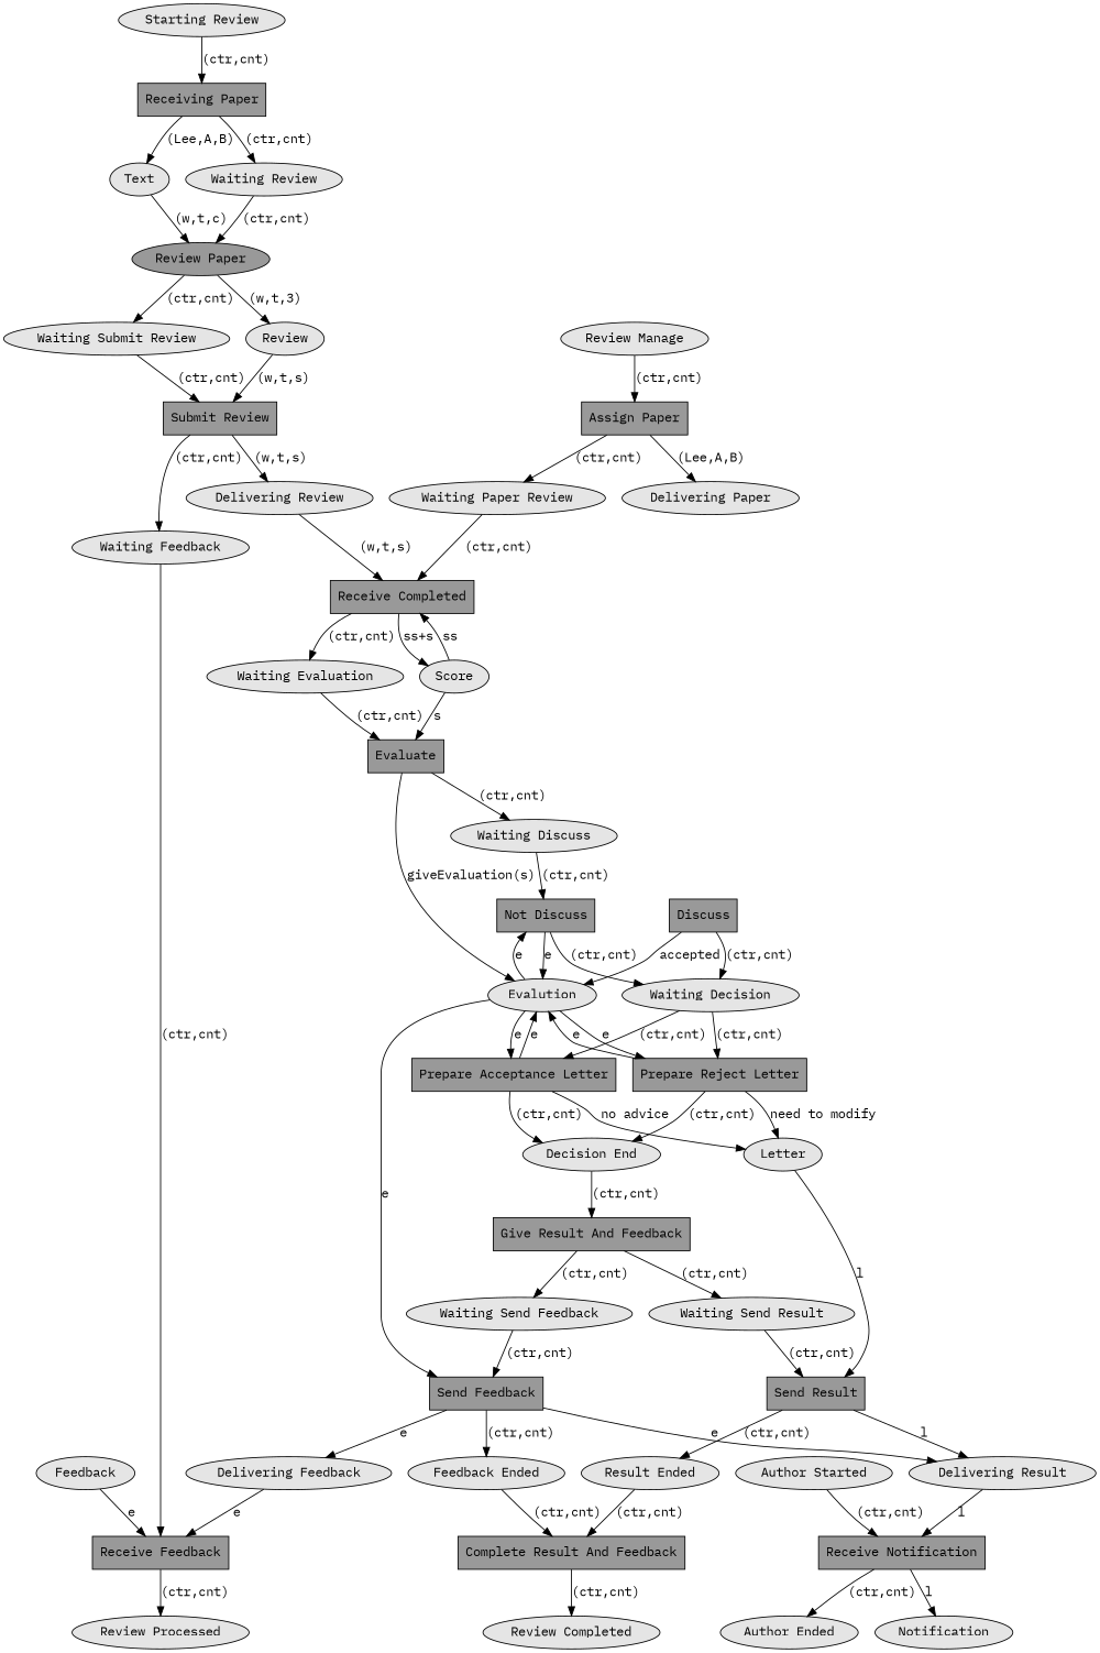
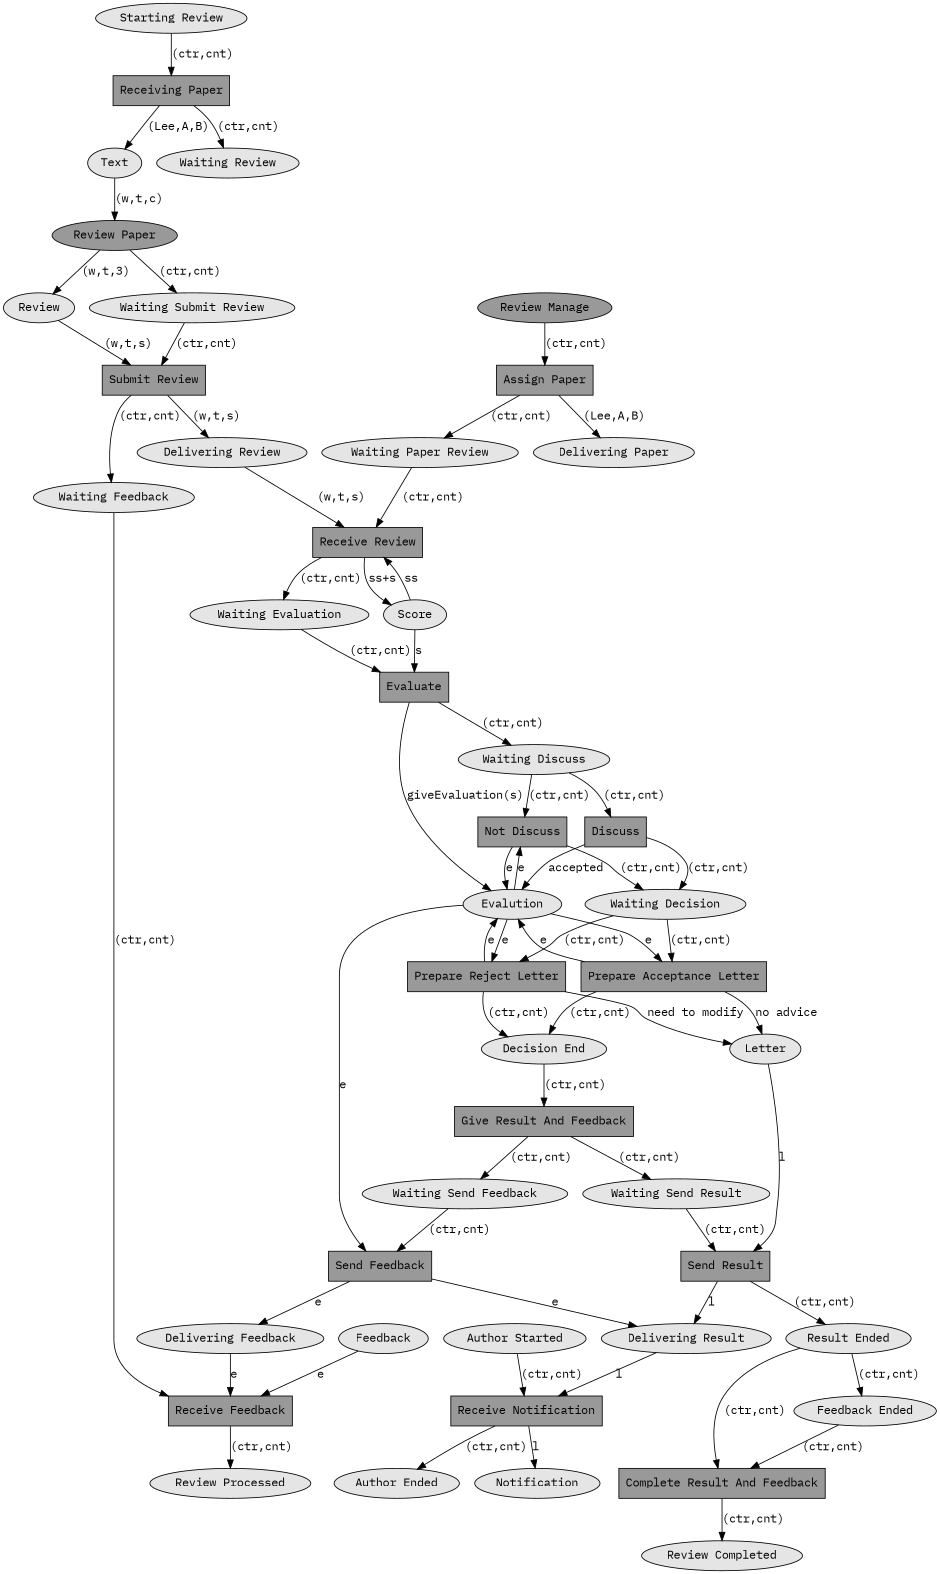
  digraph {
    fontname="IBM Plex Mono"
    node [fillcolor=gray90 fontname="IBM Plex Mono" shape=ellipse style=filled]
    edge [fontname="IBM Plex Mono"]
    n1 [label="Waiting Paper Review"]
-   n2 [fillcolor=grey60 label="Receive Completed" shape=box]
+   n2 [fillcolor=grey60 label="Receive Review" shape=box]
    n3 [label="Waiting Evaluation"]
    n4 [label=Score]
    n5 [fillcolor=grey60 label=Evaluate shape=box]
    n6 [label="Waiting Discuss"]
    n7 [label=Evalution]
    n8 [label="Starting Review"]
    n9 [fillcolor=grey60 label="Receiving Paper" shape=box]
    n10 [label=Text]
    n11 [label="Waiting Review"]
    n12 [label="Delivering Paper"]
    n13 [fillcolor=grey60 label="Review Paper"]
    n14 [label=Review]
    n15 [label="Waiting Submit Review"]
    n16 [label="Delivering Review"]
    n17 [label="Waiting Feedback"]
    n18 [fillcolor=grey60 label="Receive Feedback" shape=box]
    n19 [label="Review Processed"]
    n20 [label="Delivering Feedback"]
    n21 [fillcolor=grey60 label="Submit Review" shape=box]
    n22 [label=Letter]
    n23 [fillcolor=grey60 label="Send Result" shape=box]
    n24 [label="Delivering Result"]
    n25 [label="Result Ended"]
    n26 [label="Decision End"]
    n27 [fillcolor=grey60 label="Give Result And Feedback" shape=box]
    n28 [label="Waiting Send Feedback"]
    n29 [label="Waiting Send Result"]
-   n30 [label="Review Manage"]
+   n30 [fillcolor=grey60 label="Review Manage"]
    n31 [fillcolor=grey60 label="Assign Paper" shape=box]
    n32 [fillcolor=grey60 label="Receive Notification" shape=box]
    n33 [label="Author Ended"]
    n34 [label=Notification]
    n35 [fillcolor=grey60 label="Not Discuss" shape=box]
    n36 [fillcolor=grey60 label=Discuss shape=box]
    n37 [label="Waiting Decision"]
    n38 [label=Feedback]
    n39 [label="Feedback Ended"]
    n40 [fillcolor=grey60 label="Complete Result And Feedback" shape=box]
    n41 [label="Review Completed"]
    n42 [fillcolor=grey60 label="Send Feedback" shape=box]
    n43 [fillcolor=grey60 label="Prepare Reject Letter" shape=box]
    n44 [fillcolor=grey60 label="Prepare Acceptance Letter" shape=box]
    n45 [label="Author Started"]
    n1 -> n2 [label="(ctr,cnt)"]
    n2 -> n3 [label="(ctr,cnt)"]
    n2 -> n4 [label="ss+s"]
    n3 -> n5 [label="(ctr,cnt)"]
    n4 -> n2 [label=ss]
    n4 -> n5 [label=s]
    n5 -> n6 [label="(ctr,cnt)"]
    n5 -> n7 [label="giveEvaluation(s)"]
    n6 -> n35 [label="(ctr,cnt)"]
+   n6 -> n36 [label="(ctr,cnt)"]
    n7 -> n35 [label=e]
    n7 -> n42 [label=e]
    n7 -> n43 [label=e]
    n7 -> n44 [label=e]
    n8 -> n9 [label="(ctr,cnt)"]
    n9 -> n10 [label="(Lee,A,B)"]
    n9 -> n11 [label="(ctr,cnt)"]
    n10 -> n13 [label="(w,t,c)"]
-   n11 -> n13 [label="(ctr,cnt)"]
    n13 -> n14 [label="(w,t,3)"]
    n13 -> n15 [label="(ctr,cnt)"]
    n14 -> n21 [label="(w,t,s)"]
    n15 -> n21 [label="(ctr,cnt)"]
    n16 -> n2 [label="(w,t,s)"]
    n17 -> n18 [label="(ctr,cnt)"]
    n18 -> n19 [label="(ctr,cnt)"]
    n20 -> n18 [label=e]
    n21 -> n16 [label="(w,t,s)"]
    n21 -> n17 [label="(ctr,cnt)"]
    n22 -> n23 [label=l]
    n23 -> n24 [label=l]
    n23 -> n25 [label="(ctr,cnt)"]
    n24 -> n32 [label=l]
    n25 -> n40 [label="(ctr,cnt)"]
    n26 -> n27 [label="(ctr,cnt)"]
    n27 -> n28 [label="(ctr,cnt)"]
    n27 -> n29 [label="(ctr,cnt)"]
    n28 -> n42 [label="(ctr,cnt)"]
    n29 -> n23 [label="(ctr,cnt)"]
    n30 -> n31 [label="(ctr,cnt)"]
    n31 -> n1 [label="(ctr,cnt)"]
    n31 -> n12 [label="(Lee,A,B)"]
    n32 -> n33 [label="(ctr,cnt)"]
    n32 -> n34 [label=l]
    n35 -> n7 [label=e]
    n35 -> n37 [label="(ctr,cnt)"]
    n36 -> n7 [label=accepted]
    n36 -> n37 [label="(ctr,cnt)"]
    n37 -> n43 [label="(ctr,cnt)"]
    n37 -> n44 [label="(ctr,cnt)"]
    n38 -> n18 [label=e]
    n39 -> n40 [label="(ctr,cnt)"]
    n40 -> n41 [label="(ctr,cnt)"]
    n42 -> n20 [label=e]
    n42 -> n24 [label=e]
-   n42 -> n39 [label="(ctr,cnt)"]
+   n25 -> n39 [label="(ctr,cnt)"]
    n43 -> n7 [label=e]
    n43 -> n22 [label="need to modify"]
    n43 -> n26 [label="(ctr,cnt)"]
    n44 -> n7 [label=e]
    n44 -> n22 [label="no advice"]
    n44 -> n26 [label="(ctr,cnt)"]
    n45 -> n32 [label="(ctr,cnt)"]
  }
